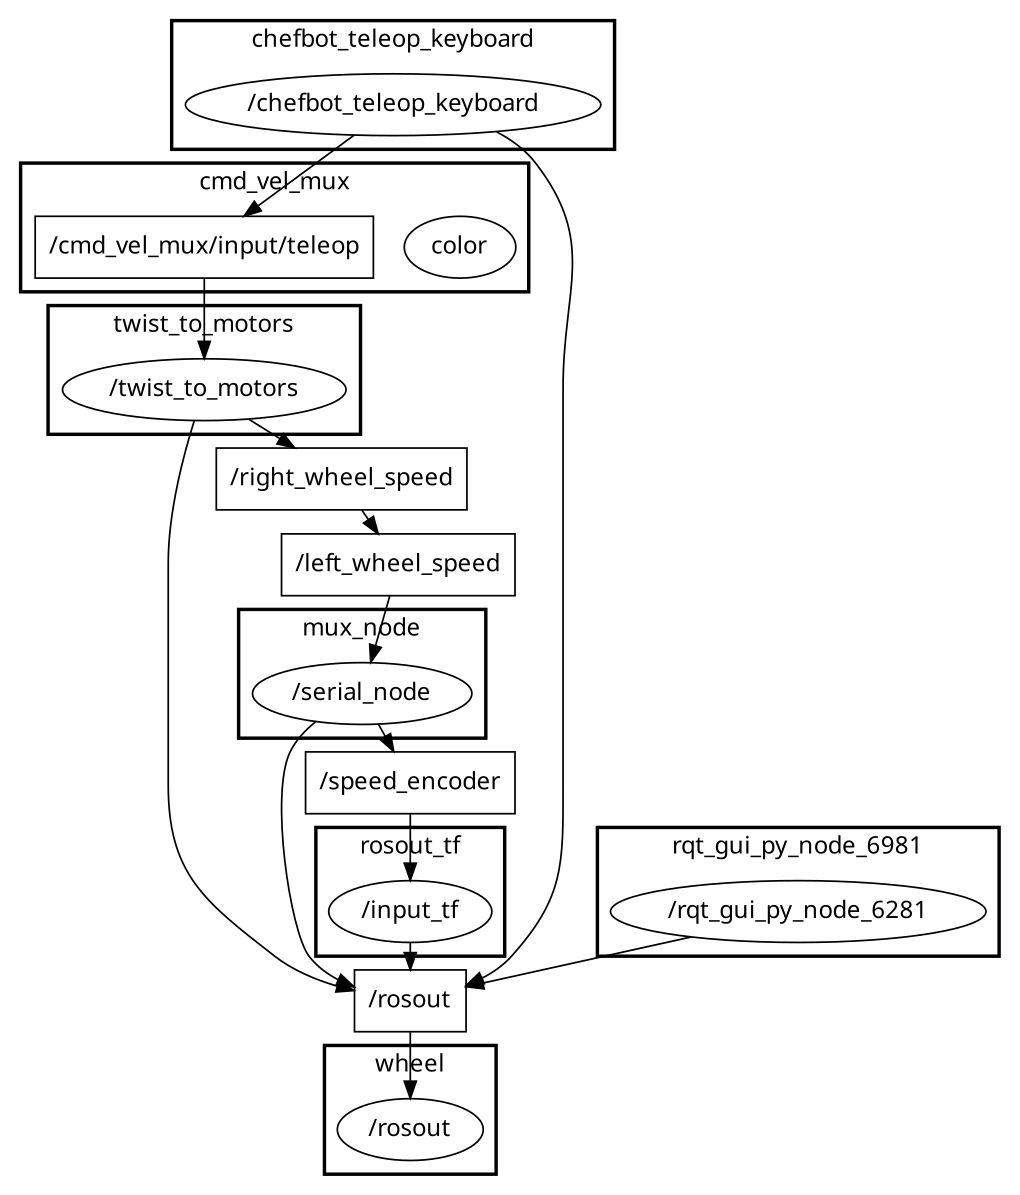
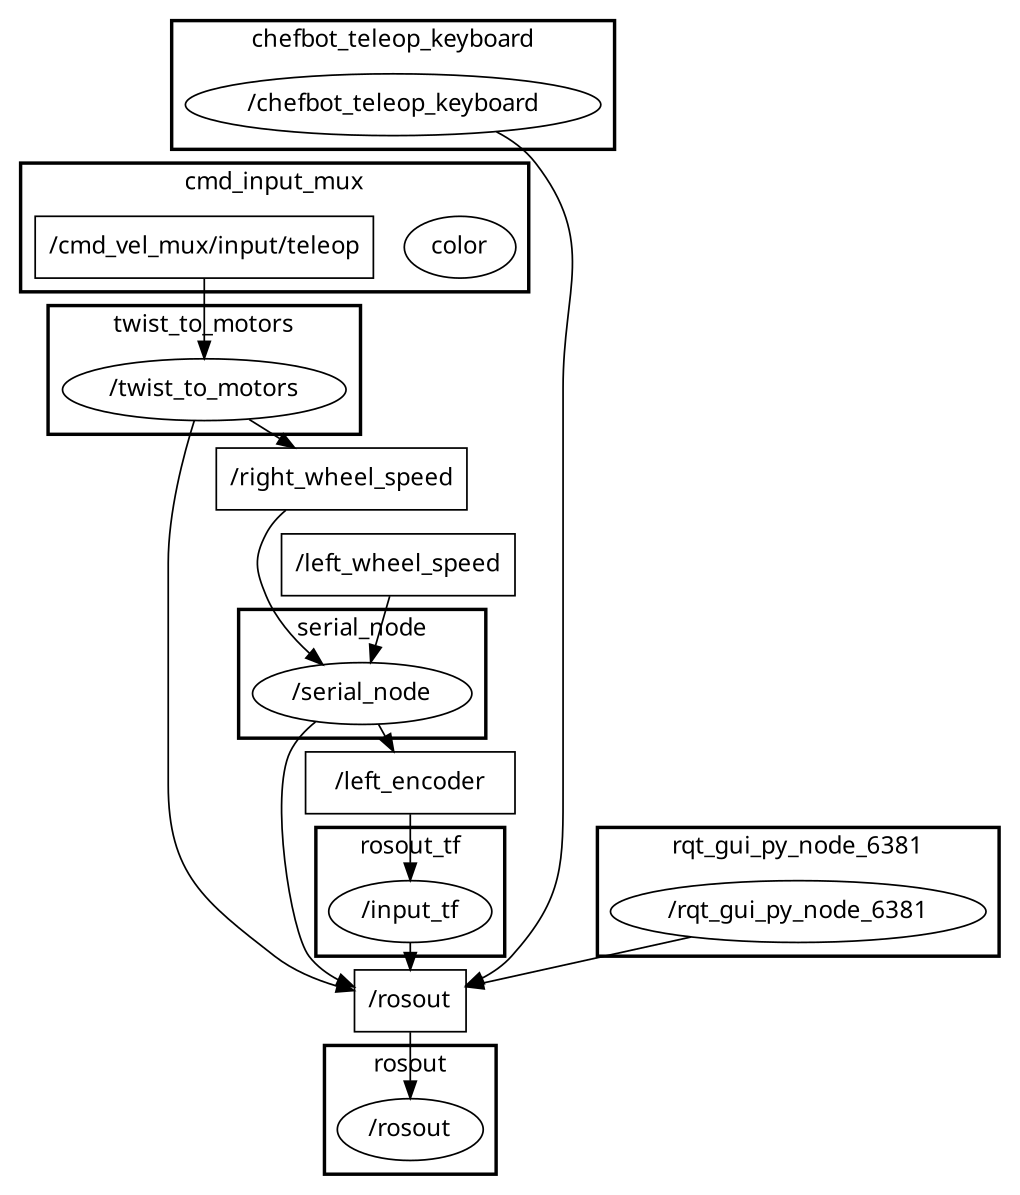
  digraph {
    compound=True
    fontname="Noto Sans"
    rank=same
    rankdir=TB
    ranksep=0.2
    node [fontname="Noto Sans" shape=ellipse]
    edge [fontname="Noto Sans" penwidth=1]
    color [height=0.5 width=0.79437 shape=""]
    n2 [height=0.5 label="/cmd_vel_mux/input/teleop" shape=box width=2.3194]
    n3 [height=0.5 label="/chefbot_teleop_keyboard" width=2.8525]
    n4 [height=0.5 label="/twist_to_motors" width=1.9679]
    n5 [height=0.5 label="/input_tf" width=0.99297]
    n6 [height=0.5 label="/rosout" width=0.97491]
-   n7 [height=0.5 label="/rqt_gui_py_node_6281" width=2.6359]
+   n7 [height=0.5 label="/rqt_gui_py_node_6381" width=2.6359]
    n8 [height=0.5 label="/serial_node" width=1.4985]
    n9 [height=0.5 label="/rosout" shape=box width=0.75]
    n10 [height=0.5 label="/right_wheel_speed" shape=box width=1.6944]
-   n11 [height=0.5 label="/speed_encoder" shape=box width=1.2222]
+   n11 [height=0.5 label="/left_encoder" shape=box width=1.2222]
    n12 [height=0.5 label="/left_wheel_speed" shape=box width=1.5972]
    subgraph cluster_1 {
-     label=cmd_vel_mux
+     label=cmd_input_mux
      style=bold
      color
      n2
    }
    subgraph cluster_2 {
      label=chefbot_teleop_keyboard
      style=bold
      n3
    }
    subgraph cluster_3 {
      label=twist_to_motors
      style=bold
      n4
    }
    subgraph cluster_4 {
      label=rosout_tf
      style=bold
      n5
    }
    subgraph cluster_5 {
-     label=wheel
+     label=rosout
      style=bold
      n6
    }
    subgraph cluster_6 {
-     label=rqt_gui_py_node_6981
+     label=rqt_gui_py_node_6381
      style=bold
      n7
    }
    subgraph cluster_7 {
-     label=mux_node
+     label=serial_node
      style=bold
      n8
    }
    n2 -> n4
-   n3 -> n2
    n3 -> n9
    n4 -> n9
    n4 -> n10
    n5 -> n9
    n7 -> n9
    n8 -> n9
    n8 -> n11
    n9 -> n6
-   n10 -> n12
+   n10 -> n8
    n11 -> n5
    n12 -> n8
  }
